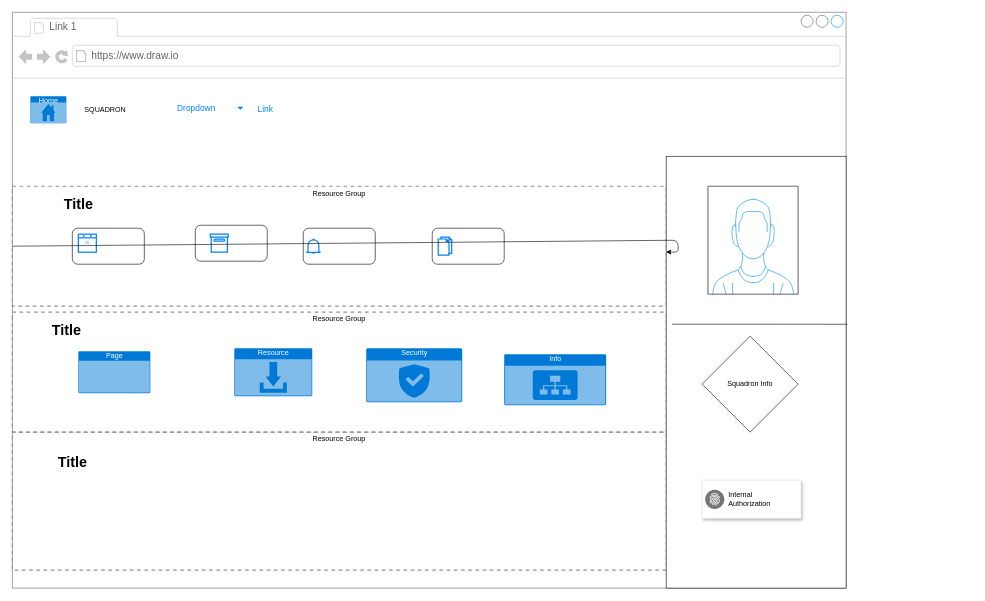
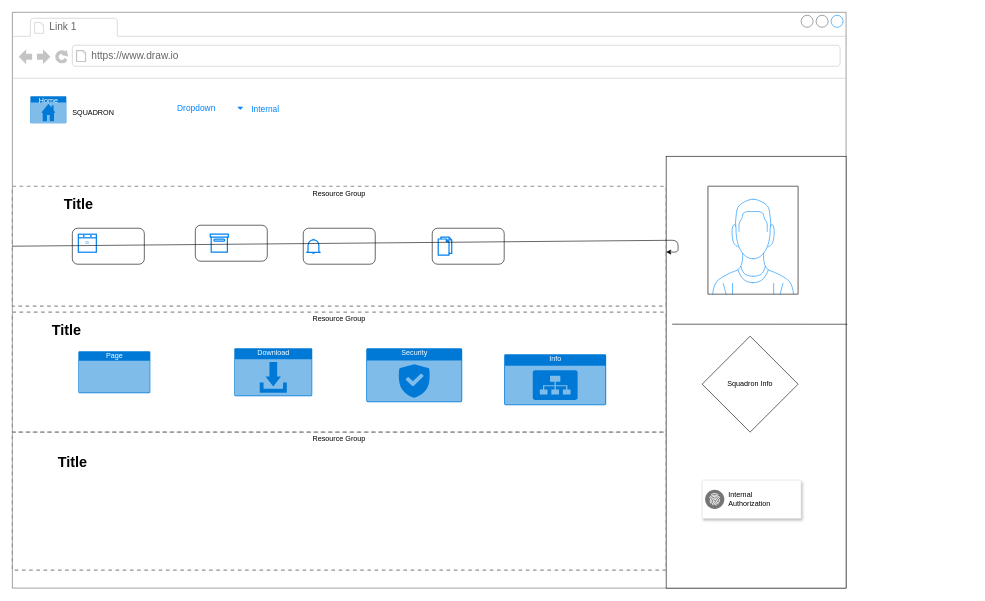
  <mxCell id="0" />
  <mxCell id="1" parent="0" />
  <mxCell id="2" value="" style="rounded=0;whiteSpace=wrap;html=1;" vertex="1" parent="1"><mxGeometry x="60" y="100" width="800" height="520" as="geometry" /></mxCell>
  <mxCell id="3" value="" style="strokeWidth=1;shadow=0;dashed=0;align=center;html=1;shape=mxgraph.mockup.containers.browserWindow;rSize=0;strokeColor=#666666;strokeColor2=#008cff;strokeColor3=#c4c4c4;mainText=,;recursiveResize=0;" vertex="1" parent="1"><mxGeometry width="1390" height="960" as="geometry" x="20" y="20" /></mxCell>
  <mxCell id="4" value="Link 1" style="strokeWidth=1;shadow=0;dashed=0;align=center;html=1;shape=mxgraph.mockup.containers.anchor;fontSize=17;fontColor=#666666;align=left;" vertex="1" parent="3"><mxGeometry x="60" y="12" width="110" height="26" as="geometry" /></mxCell>
  <mxCell id="5" value="https://www.draw.io" style="strokeWidth=1;shadow=0;dashed=0;align=center;html=1;shape=mxgraph.mockup.containers.anchor;rSize=0;fontSize=17;fontColor=#666666;align=left;" vertex="1" parent="3"><mxGeometry x="130" y="60" width="250" height="26" as="geometry" /></mxCell>
  <mxCell id="6" value="Dropdown" style="strokeColor=none;fillColor=none;rSize=5;perimeter=none;whiteSpace=wrap;resizeWidth=1;align=center;spacing=20;fontSize=14;fontColor=#0085FC;spacingRight=10;" vertex="1" parent="3"><mxGeometry x="232" y="140" width="160" height="40" as="geometry" /></mxCell>
  <mxCell id="7" value="" style="shape=triangle;direction=south;fillColor=#0085FC;strokeColor=none;perimeter=none;sketch=0;" vertex="1" parent="6"><mxGeometry x="1" y="0.5" width="10" height="5" relative="1" as="geometry"><mxPoint x="-17" y="-2.5" as="offset" /></mxGeometry></mxCell>
- <mxCell id="8" value="Link" style="fillColor=none;strokeColor=none;fontSize=14;fontColor=#0085FC;" vertex="1" parent="3"><mxGeometry x="307" y="140" width="230" height="40" as="geometry" /></mxCell>
+ <mxCell id="8" value="Internal" style="fillColor=none;strokeColor=none;fontSize=14;fontColor=#0085FC;" vertex="1" parent="3"><mxGeometry x="307" y="140" width="230" height="40" as="geometry" /></mxCell>
  <mxCell id="9" value="Home" style="html=1;strokeColor=none;fillColor=#0079D6;labelPosition=center;verticalLabelPosition=middle;verticalAlign=top;align=center;fontSize=12;outlineConnect=0;spacingTop=-6;fontColor=#FFFFFF;sketch=0;shape=mxgraph.sitemap.home;" vertex="1" parent="3"><mxGeometry x="30" y="140" width="60" height="45" as="geometry" /></mxCell>
- <mxCell id="10" value="SQUADRON" style="text;html=1;strokeColor=none;fillColor=none;align=center;verticalAlign=middle;whiteSpace=wrap;rounded=0;" vertex="1" parent="3"><mxGeometry x="120" y="140" width="70" height="45" as="geometry" /></mxCell>
+ <mxCell id="10" value="SQUADRON" style="text;html=1;strokeColor=none;fillColor=none;align=center;verticalAlign=middle;whiteSpace=wrap;rounded=0;" vertex="1" parent="3"><mxGeometry x="100" y="145" width="70" height="45" as="geometry" /></mxCell>
  <mxCell id="11" value="" style="rounded=0;whiteSpace=wrap;html=1;rotation=-90;" vertex="1" parent="3"><mxGeometry x="880" y="450" width="720" height="300" as="geometry" /></mxCell>
  <mxCell id="12" value="" style="verticalLabelPosition=bottom;shadow=0;dashed=0;align=center;html=1;verticalAlign=top;strokeWidth=1;shape=mxgraph.mockup.containers.userMale;strokeColor=#666666;strokeColor2=#008cff;" vertex="1" parent="3"><mxGeometry x="1160" y="290" width="150" height="180" as="geometry" /></mxCell>
  <mxCell id="13" value="Squadron Info" style="rhombus;whiteSpace=wrap;html=1;aspect=fixed;" vertex="1" parent="3"><mxGeometry x="1150" y="540" width="160" height="160" as="geometry" /></mxCell>
  <mxCell id="14" value="" style="strokeColor=#dddddd;shadow=1;strokeWidth=1;rounded=1;absoluteArcSize=1;arcSize=2;" vertex="1" parent="3"><mxGeometry x="1150" y="780" width="165" height="64" as="geometry" /></mxCell>
  <mxCell id="15" value="Internal&lt;br&gt;Authorization" style="sketch=0;dashed=0;connectable=0;html=1;fillColor=#757575;strokeColor=none;shape=mxgraph.gcp2.internal_payment_authorization;part=1;labelPosition=right;verticalLabelPosition=middle;align=left;verticalAlign=middle;spacingLeft=5;fontSize=12;" vertex="1" parent="14"><mxGeometry y="0.5" width="32" height="32" relative="1" as="geometry"><mxPoint x="5" y="-16" as="offset" /></mxGeometry></mxCell>
  <mxCell id="16" value="Resource Group" style="fontStyle=0;verticalAlign=top;align=center;spacingTop=-2;fillColor=none;rounded=0;whiteSpace=wrap;html=1;strokeColor=#919191;strokeWidth=2;dashed=1;container=1;collapsible=0;expand=0;recursiveResize=0;" vertex="1" parent="3"><mxGeometry y="500" width="1090" height="200" as="geometry" /></mxCell>
  <mxCell id="17" value="Page" style="html=1;strokeColor=none;fillColor=#0079D6;labelPosition=center;verticalLabelPosition=middle;verticalAlign=top;align=center;fontSize=12;outlineConnect=0;spacingTop=-6;fontColor=#FFFFFF;sketch=0;shape=mxgraph.sitemap.page;" vertex="1" parent="16"><mxGeometry x="110" y="65" width="120" height="70" as="geometry" /></mxCell>
- <mxCell id="18" value="Resource" style="html=1;strokeColor=none;fillColor=#0079D6;labelPosition=center;verticalLabelPosition=middle;verticalAlign=top;align=center;fontSize=12;outlineConnect=0;spacingTop=-6;fontColor=#FFFFFF;sketch=0;shape=mxgraph.sitemap.download;" vertex="1" parent="16"><mxGeometry x="370" y="60" width="130" height="80" as="geometry" /></mxCell>
+ <mxCell id="18" value="Download" style="html=1;strokeColor=none;fillColor=#0079D6;labelPosition=center;verticalLabelPosition=middle;verticalAlign=top;align=center;fontSize=12;outlineConnect=0;spacingTop=-6;fontColor=#FFFFFF;sketch=0;shape=mxgraph.sitemap.download;" vertex="1" parent="16"><mxGeometry x="370" y="60" width="130" height="80" as="geometry" /></mxCell>
  <mxCell id="19" value="Security" style="html=1;strokeColor=none;fillColor=#0079D6;labelPosition=center;verticalLabelPosition=middle;verticalAlign=top;align=center;fontSize=12;outlineConnect=0;spacingTop=-6;fontColor=#FFFFFF;sketch=0;shape=mxgraph.sitemap.security;" vertex="1" parent="16"><mxGeometry x="590" y="60" width="160" height="90" as="geometry" /></mxCell>
  <mxCell id="20" value="Info" style="html=1;strokeColor=none;fillColor=#0079D6;labelPosition=center;verticalLabelPosition=middle;verticalAlign=top;align=center;fontSize=12;outlineConnect=0;spacingTop=-6;fontColor=#FFFFFF;sketch=0;shape=mxgraph.sitemap.sitemap;" vertex="1" parent="16"><mxGeometry x="820" y="70" width="170" height="85" as="geometry" /></mxCell>
  <mxCell id="21" value="Title" style="text;strokeColor=none;fillColor=none;html=1;fontSize=24;fontStyle=1;verticalAlign=middle;align=center;" vertex="1" parent="16"><mxGeometry x="40" y="10" width="100" height="40" as="geometry" /></mxCell>
  <mxCell id="22" value="Resource Group" style="fontStyle=0;verticalAlign=top;align=center;spacingTop=-2;fillColor=none;rounded=0;whiteSpace=wrap;html=1;strokeColor=#919191;strokeWidth=2;dashed=1;container=1;collapsible=0;expand=0;recursiveResize=0;" vertex="1" parent="3"><mxGeometry y="700" width="1090" height="230" as="geometry" /></mxCell>
  <mxCell id="23" value="Title" style="text;strokeColor=none;fillColor=none;html=1;fontSize=24;fontStyle=1;verticalAlign=middle;align=center;" vertex="1" parent="22"><mxGeometry x="50" y="30" width="100" height="40" as="geometry" /></mxCell>
  <mxCell id="24" value="Resource Group" style="fontStyle=0;verticalAlign=top;align=center;spacingTop=-2;fillColor=none;rounded=0;whiteSpace=wrap;html=1;strokeColor=#919191;strokeWidth=2;dashed=1;container=1;collapsible=0;expand=0;recursiveResize=0;" vertex="1" parent="3"><mxGeometry y="290" width="1090" height="200" as="geometry" /></mxCell>
  <mxCell id="25" value="" style="rounded=1;whiteSpace=wrap;html=1;" vertex="1" parent="24"><mxGeometry x="485" y="70" width="120" height="60" as="geometry" /></mxCell>
  <mxCell id="26" value="" style="rounded=1;whiteSpace=wrap;html=1;" vertex="1" parent="24"><mxGeometry x="305" y="65" width="120" height="60" as="geometry" /></mxCell>
  <mxCell id="27" value="" style="rounded=1;whiteSpace=wrap;html=1;" vertex="1" parent="24"><mxGeometry x="700" y="70" width="120" height="60" as="geometry" /></mxCell>
  <mxCell id="28" value="" style="rounded=1;whiteSpace=wrap;html=1;" vertex="1" parent="24"><mxGeometry x="100" y="70" width="120" height="60" as="geometry" /></mxCell>
  <mxCell id="29" value="" style="html=1;verticalLabelPosition=bottom;align=center;labelBackgroundColor=#ffffff;verticalAlign=top;strokeWidth=2;strokeColor=#0080F0;shadow=0;dashed=0;shape=mxgraph.ios7.icons.calendar;" vertex="1" parent="24"><mxGeometry x="110" y="80" width="30" height="30" as="geometry" /></mxCell>
  <mxCell id="30" value="" style="html=1;verticalLabelPosition=bottom;align=center;labelBackgroundColor=#ffffff;verticalAlign=top;strokeWidth=2;strokeColor=#0080F0;shadow=0;dashed=0;shape=mxgraph.ios7.icons.box;" vertex="1" parent="24"><mxGeometry x="330" y="80" width="30" height="30" as="geometry" /></mxCell>
  <mxCell id="31" value="" style="html=1;verticalLabelPosition=bottom;align=center;labelBackgroundColor=#ffffff;verticalAlign=top;strokeWidth=2;strokeColor=#0080F0;shadow=0;dashed=0;shape=mxgraph.ios7.icons.bell;" vertex="1" parent="24"><mxGeometry x="490" y="88.45" width="24" height="23.1" as="geometry" /></mxCell>
  <mxCell id="32" value="" style="html=1;verticalLabelPosition=bottom;align=center;labelBackgroundColor=#ffffff;verticalAlign=top;strokeWidth=2;strokeColor=#0080F0;shadow=0;dashed=0;shape=mxgraph.ios7.icons.documents;" vertex="1" parent="24"><mxGeometry x="710" y="85" width="22.5" height="30" as="geometry" /></mxCell>
  <mxCell id="33" value="Title" style="text;strokeColor=none;fillColor=none;html=1;fontSize=24;fontStyle=1;verticalAlign=middle;align=center;" vertex="1" parent="24"><mxGeometry x="60" y="10" width="100" height="40" as="geometry" /></mxCell>
  <mxCell id="34" style="edgeStyle=none;html=1;exitX=0;exitY=0.5;exitDx=0;exitDy=0;" edge="1" parent="3" source="24" target="24"><mxGeometry relative="1" as="geometry" /></mxCell>
  <mxCell id="35" value="" style="endArrow=none;html=1;exitX=0.611;exitY=1.007;exitDx=0;exitDy=0;exitPerimeter=0;" edge="1" parent="1" source="11"><mxGeometry width="50" height="50" relative="1" as="geometry"><mxPoint x="730" y="580" as="sourcePoint" /><mxPoint x="1120" y="540" as="targetPoint" /></mxGeometry></mxCell>
